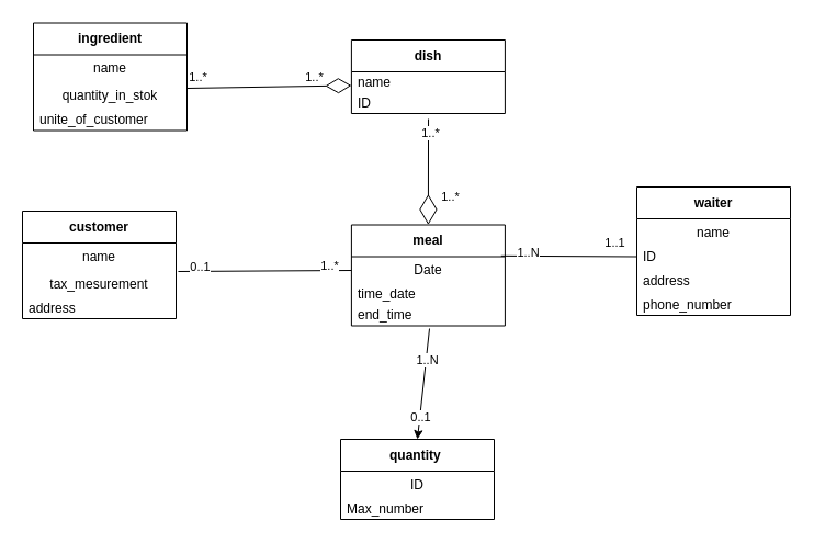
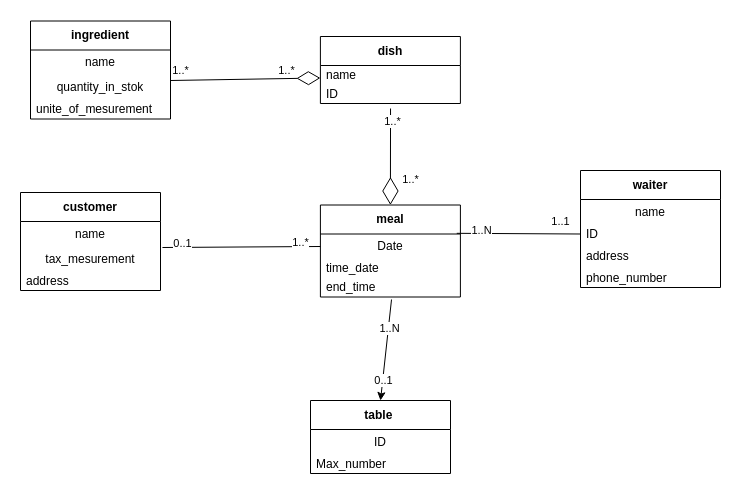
  <mxCell id="0" />
  <mxCell id="1" parent="0" />
  <mxCell id="2" value="ingredient" style="swimlane;fontStyle=1;align=center;verticalAlign=middle;childLayout=stackLayout;horizontal=1;startSize=29;horizontalStack=0;resizeParent=1;resizeParentMax=0;resizeLast=0;collapsible=0;marginBottom=0;html=1;whiteSpace=wrap;" parent="1" vertex="1"><mxGeometry x="30" y="20.5" width="140" height="98" as="geometry" /></mxCell>
  <mxCell id="3" value="name" style="text;html=1;strokeColor=none;fillColor=none;align=center;verticalAlign=middle;spacingLeft=4;spacingRight=4;overflow=hidden;rotatable=0;points=[[0,0.5],[1,0.5]];portConstraint=eastwest;whiteSpace=wrap;" parent="2" vertex="1"><mxGeometry y="29" width="140" height="25" as="geometry" /></mxCell>
  <mxCell id="4" value="quantity_in_stok" style="text;html=1;strokeColor=none;fillColor=none;align=center;verticalAlign=middle;spacingLeft=4;spacingRight=4;overflow=hidden;rotatable=0;points=[[0,0.5],[1,0.5]];portConstraint=eastwest;whiteSpace=wrap;" parent="2" vertex="1"><mxGeometry y="54" width="140" height="25" as="geometry" /></mxCell>
- <mxCell id="5" value="unite_of_customer" style="text;html=1;strokeColor=none;fillColor=none;align=left;verticalAlign=middle;spacingLeft=4;spacingRight=4;overflow=hidden;rotatable=0;points=[[0,0.5],[1,0.5]];portConstraint=eastwest;whiteSpace=wrap;" parent="2" vertex="1"><mxGeometry y="79" width="140" height="19" as="geometry" /></mxCell>
+ <mxCell id="5" value="unite_of_mesurement" style="text;html=1;strokeColor=none;fillColor=none;align=left;verticalAlign=middle;spacingLeft=4;spacingRight=4;overflow=hidden;rotatable=0;points=[[0,0.5],[1,0.5]];portConstraint=eastwest;whiteSpace=wrap;" parent="2" vertex="1"><mxGeometry y="79" width="140" height="19" as="geometry" /></mxCell>
  <mxCell id="6" value="dish" style="swimlane;fontStyle=1;align=center;verticalAlign=middle;childLayout=stackLayout;horizontal=1;startSize=29;horizontalStack=0;resizeParent=1;resizeParentMax=0;resizeLast=0;collapsible=0;marginBottom=0;html=1;whiteSpace=wrap;" parent="1" vertex="1"><mxGeometry x="319.9" y="36" width="140" height="67" as="geometry" /></mxCell>
  <mxCell id="7" value="name" style="text;html=1;strokeColor=none;fillColor=none;align=left;verticalAlign=middle;spacingLeft=4;spacingRight=4;overflow=hidden;rotatable=0;points=[[0,0.5],[1,0.5]];portConstraint=eastwest;whiteSpace=wrap;" parent="6" vertex="1"><mxGeometry y="29" width="140" height="19" as="geometry" /></mxCell>
  <mxCell id="8" value="ID" style="text;html=1;strokeColor=none;fillColor=none;align=left;verticalAlign=middle;spacingLeft=4;spacingRight=4;overflow=hidden;rotatable=0;points=[[0,0.5],[1,0.5]];portConstraint=eastwest;whiteSpace=wrap;" vertex="1" parent="6"><mxGeometry y="48" width="140" height="19" as="geometry" /></mxCell>
  <mxCell id="9" value="" style="endArrow=diamondThin;html=1;rounded=0;exitX=1;exitY=0.22;exitDx=0;exitDy=0;entryX=0;entryY=0.5;entryDx=0;entryDy=0;endFill=0;endSize=21;exitPerimeter=0;" parent="1" source="4" edge="1"><mxGeometry width="50" height="50" relative="1" as="geometry"><mxPoint x="550" y="360" as="sourcePoint" /><mxPoint x="319.9" y="77.5" as="targetPoint" /></mxGeometry></mxCell>
  <mxCell id="10" value="1..*" style="edgeLabel;html=1;align=center;verticalAlign=middle;resizable=0;points=[];" parent="9" vertex="1" connectable="0"><mxGeometry x="0.797" y="-1" relative="1" as="geometry"><mxPoint x="-19" y="-9" as="offset" /></mxGeometry></mxCell>
  <mxCell id="11" value="1..*" style="edgeLabel;html=1;align=center;verticalAlign=middle;resizable=0;points=[];" parent="9" vertex="1" connectable="0"><mxGeometry x="-0.897" y="2" relative="1" as="geometry"><mxPoint x="2" y="-8" as="offset" /></mxGeometry></mxCell>
- <mxCell id="12" value="quantity&amp;nbsp;" style="swimlane;fontStyle=1;align=center;verticalAlign=middle;childLayout=stackLayout;horizontal=1;startSize=29;horizontalStack=0;resizeParent=1;resizeParentMax=0;resizeLast=0;collapsible=0;marginBottom=0;html=1;whiteSpace=wrap;" parent="1" vertex="1"><mxGeometry x="310" y="400" width="140" height="73" as="geometry" /></mxCell>
+ <mxCell id="12" value="table&amp;nbsp;" style="swimlane;fontStyle=1;align=center;verticalAlign=middle;childLayout=stackLayout;horizontal=1;startSize=29;horizontalStack=0;resizeParent=1;resizeParentMax=0;resizeLast=0;collapsible=0;marginBottom=0;html=1;whiteSpace=wrap;" parent="1" vertex="1"><mxGeometry x="310" y="400" width="140" height="73" as="geometry" /></mxCell>
  <mxCell id="13" value="ID" style="text;html=1;strokeColor=none;fillColor=none;align=center;verticalAlign=middle;spacingLeft=4;spacingRight=4;overflow=hidden;rotatable=0;points=[[0,0.5],[1,0.5]];portConstraint=eastwest;whiteSpace=wrap;" parent="12" vertex="1"><mxGeometry y="29" width="140" height="25" as="geometry" /></mxCell>
  <mxCell id="14" value="Max_number" style="text;html=1;strokeColor=none;fillColor=none;align=left;verticalAlign=middle;spacingLeft=4;spacingRight=4;overflow=hidden;rotatable=0;points=[[0,0.5],[1,0.5]];portConstraint=eastwest;whiteSpace=wrap;" parent="12" vertex="1"><mxGeometry y="54" width="140" height="19" as="geometry" /></mxCell>
  <mxCell id="15" value="meal" style="swimlane;fontStyle=1;align=center;verticalAlign=middle;childLayout=stackLayout;horizontal=1;startSize=29;horizontalStack=0;resizeParent=1;resizeParentMax=0;resizeLast=0;collapsible=0;marginBottom=0;html=1;whiteSpace=wrap;" parent="1" vertex="1"><mxGeometry x="319.9" y="204.5" width="140" height="92" as="geometry" /></mxCell>
  <mxCell id="16" value="Date" style="text;html=1;strokeColor=none;fillColor=none;align=center;verticalAlign=middle;spacingLeft=4;spacingRight=4;overflow=hidden;rotatable=0;points=[[0,0.5],[1,0.5]];portConstraint=eastwest;whiteSpace=wrap;" parent="15" vertex="1"><mxGeometry y="29" width="140" height="25" as="geometry" /></mxCell>
  <mxCell id="17" value="time_date" style="text;html=1;strokeColor=none;fillColor=none;align=left;verticalAlign=middle;spacingLeft=4;spacingRight=4;overflow=hidden;rotatable=0;points=[[0,0.5],[1,0.5]];portConstraint=eastwest;whiteSpace=wrap;" parent="15" vertex="1"><mxGeometry y="54" width="140" height="19" as="geometry" /></mxCell>
  <mxCell id="18" value="end_time" style="text;html=1;strokeColor=none;fillColor=none;align=left;verticalAlign=middle;spacingLeft=4;spacingRight=4;overflow=hidden;rotatable=0;points=[[0,0.5],[1,0.5]];portConstraint=eastwest;whiteSpace=wrap;" vertex="1" parent="15"><mxGeometry y="73" width="140" height="19" as="geometry" /></mxCell>
  <mxCell id="19" value="" style="endArrow=diamondThin;html=1;rounded=0;endFill=0;endSize=25;entryX=0.5;entryY=0;entryDx=0;entryDy=0;exitX=0.501;exitY=1.263;exitDx=0;exitDy=0;exitPerimeter=0;" parent="1" source="8" edge="1" target="15"><mxGeometry width="50" height="50" relative="1" as="geometry"><mxPoint x="390" y="120" as="sourcePoint" /><mxPoint x="330" y="210" as="targetPoint" /></mxGeometry></mxCell>
  <mxCell id="20" value="1..*" style="edgeLabel;html=1;align=center;verticalAlign=middle;resizable=0;points=[];" parent="19" vertex="1" connectable="0"><mxGeometry x="0.797" y="-1" relative="1" as="geometry"><mxPoint x="21" y="-16" as="offset" /></mxGeometry></mxCell>
  <mxCell id="21" value="1..*" style="edgeLabel;html=1;align=center;verticalAlign=middle;resizable=0;points=[];" vertex="1" connectable="0" parent="19"><mxGeometry x="-0.731" y="1" relative="1" as="geometry"><mxPoint as="offset" /></mxGeometry></mxCell>
  <mxCell id="22" value="waiter" style="swimlane;fontStyle=1;align=center;verticalAlign=middle;childLayout=stackLayout;horizontal=1;startSize=29;horizontalStack=0;resizeParent=1;resizeParentMax=0;resizeLast=0;collapsible=0;marginBottom=0;html=1;whiteSpace=wrap;" parent="1" vertex="1"><mxGeometry x="580" y="170" width="140" height="117" as="geometry" /></mxCell>
  <mxCell id="23" value="name" style="text;html=1;strokeColor=none;fillColor=none;align=center;verticalAlign=middle;spacingLeft=4;spacingRight=4;overflow=hidden;rotatable=0;points=[[0,0.5],[1,0.5]];portConstraint=eastwest;whiteSpace=wrap;" parent="22" vertex="1"><mxGeometry y="29" width="140" height="25" as="geometry" /></mxCell>
  <mxCell id="24" value="ID" style="text;html=1;strokeColor=none;fillColor=none;align=left;verticalAlign=middle;spacingLeft=4;spacingRight=4;overflow=hidden;rotatable=0;points=[[0,0.5],[1,0.5]];portConstraint=eastwest;whiteSpace=wrap;" parent="22" vertex="1"><mxGeometry y="54" width="140" height="19" as="geometry" /></mxCell>
  <mxCell id="25" value="address" style="text;html=1;strokeColor=none;fillColor=none;align=left;verticalAlign=middle;spacingLeft=4;spacingRight=4;overflow=hidden;rotatable=0;points=[[0,0.5],[1,0.5]];portConstraint=eastwest;whiteSpace=wrap;" parent="22" vertex="1"><mxGeometry y="73" width="140" height="25" as="geometry" /></mxCell>
  <mxCell id="26" value="phone_number" style="text;html=1;strokeColor=none;fillColor=none;align=left;verticalAlign=middle;spacingLeft=4;spacingRight=4;overflow=hidden;rotatable=0;points=[[0,0.5],[1,0.5]];portConstraint=eastwest;whiteSpace=wrap;" parent="22" vertex="1"><mxGeometry y="98" width="140" height="19" as="geometry" /></mxCell>
  <mxCell id="27" value="" style="endArrow=none;html=1;rounded=0;entryX=0.974;entryY=-0.027;entryDx=0;entryDy=0;exitX=0;exitY=0.5;exitDx=0;exitDy=0;entryPerimeter=0;" parent="1" source="24" target="16" edge="1"><mxGeometry width="50" height="50" relative="1" as="geometry"><mxPoint x="230" y="380" as="sourcePoint" /><mxPoint x="280" y="330" as="targetPoint" /></mxGeometry></mxCell>
  <mxCell id="28" value="1..1" style="edgeLabel;html=1;align=center;verticalAlign=middle;resizable=0;points=[];" parent="27" vertex="1" connectable="0"><mxGeometry x="-0.898" y="2" relative="1" as="geometry"><mxPoint x="-14" y="-15" as="offset" /></mxGeometry></mxCell>
  <mxCell id="29" value="1..N" style="edgeLabel;html=1;align=center;verticalAlign=middle;resizable=0;points=[];" parent="27" vertex="1" connectable="0"><mxGeometry x="0.893" y="-3" relative="1" as="geometry"><mxPoint x="17" as="offset" /></mxGeometry></mxCell>
  <mxCell id="30" value="customer" style="swimlane;fontStyle=1;align=center;verticalAlign=middle;childLayout=stackLayout;horizontal=1;startSize=29;horizontalStack=0;resizeParent=1;resizeParentMax=0;resizeLast=0;collapsible=0;marginBottom=0;html=1;whiteSpace=wrap;" parent="1" vertex="1"><mxGeometry x="20" y="192" width="140" height="98" as="geometry" /></mxCell>
  <mxCell id="31" value="name" style="text;html=1;strokeColor=none;fillColor=none;align=center;verticalAlign=middle;spacingLeft=4;spacingRight=4;overflow=hidden;rotatable=0;points=[[0,0.5],[1,0.5]];portConstraint=eastwest;whiteSpace=wrap;" parent="30" vertex="1"><mxGeometry y="29" width="140" height="25" as="geometry" /></mxCell>
  <mxCell id="32" value=" tax_mesurement" style="text;html=1;strokeColor=none;fillColor=none;align=center;verticalAlign=middle;spacingLeft=4;spacingRight=4;overflow=hidden;rotatable=0;points=[[0,0.5],[1,0.5]];portConstraint=eastwest;whiteSpace=wrap;" parent="30" vertex="1"><mxGeometry y="54" width="140" height="25" as="geometry" /></mxCell>
  <mxCell id="33" value="address" style="text;html=1;strokeColor=none;fillColor=none;align=left;verticalAlign=middle;spacingLeft=4;spacingRight=4;overflow=hidden;rotatable=0;points=[[0,0.5],[1,0.5]];portConstraint=eastwest;whiteSpace=wrap;" parent="30" vertex="1"><mxGeometry y="79" width="140" height="19" as="geometry" /></mxCell>
  <mxCell id="34" value="" style="endArrow=classic;html=1;rounded=0;entryX=0.5;entryY=0;entryDx=0;entryDy=0;exitX=0.508;exitY=1.132;exitDx=0;exitDy=0;exitPerimeter=0;" parent="1" source="18" target="12" edge="1"><mxGeometry width="50" height="50" relative="1" as="geometry"><mxPoint x="230" y="380" as="sourcePoint" /><mxPoint x="280" y="330" as="targetPoint" /><Array as="points" /></mxGeometry></mxCell>
  <mxCell id="35" value="1..N" style="edgeLabel;html=1;align=center;verticalAlign=middle;resizable=0;points=[];" parent="34" vertex="1" connectable="0"><mxGeometry x="-0.735" y="-1" relative="1" as="geometry"><mxPoint y="16" as="offset" /></mxGeometry></mxCell>
  <mxCell id="36" value="0..1" style="edgeLabel;html=1;align=center;verticalAlign=middle;resizable=0;points=[];" parent="34" vertex="1" connectable="0"><mxGeometry x="0.75" y="1" relative="1" as="geometry"><mxPoint y="-8" as="offset" /></mxGeometry></mxCell>
  <mxCell id="37" value="" style="endArrow=none;html=1;rounded=0;exitX=0;exitY=0.5;exitDx=0;exitDy=0;entryX=1.014;entryY=1.04;entryDx=0;entryDy=0;entryPerimeter=0;" parent="1" source="16" target="31" edge="1"><mxGeometry width="50" height="50" relative="1" as="geometry"><mxPoint x="410" y="220" as="sourcePoint" /><mxPoint x="460" y="170" as="targetPoint" /></mxGeometry></mxCell>
  <mxCell id="38" value="1..*" style="edgeLabel;html=1;align=center;verticalAlign=middle;resizable=0;points=[];" parent="37" vertex="1" connectable="0"><mxGeometry x="-0.828" relative="1" as="geometry"><mxPoint x="-6" y="-5" as="offset" /></mxGeometry></mxCell>
  <mxCell id="39" value="0..1" style="edgeLabel;html=1;align=center;verticalAlign=middle;resizable=0;points=[];" parent="37" vertex="1" connectable="0"><mxGeometry x="0.828" y="-4" relative="1" as="geometry"><mxPoint x="6" as="offset" /></mxGeometry></mxCell>
